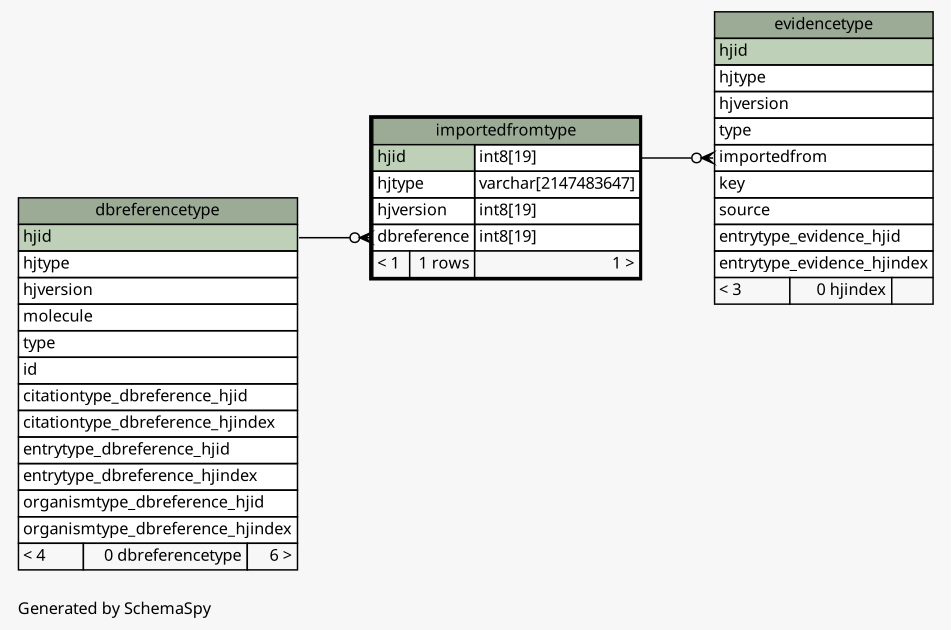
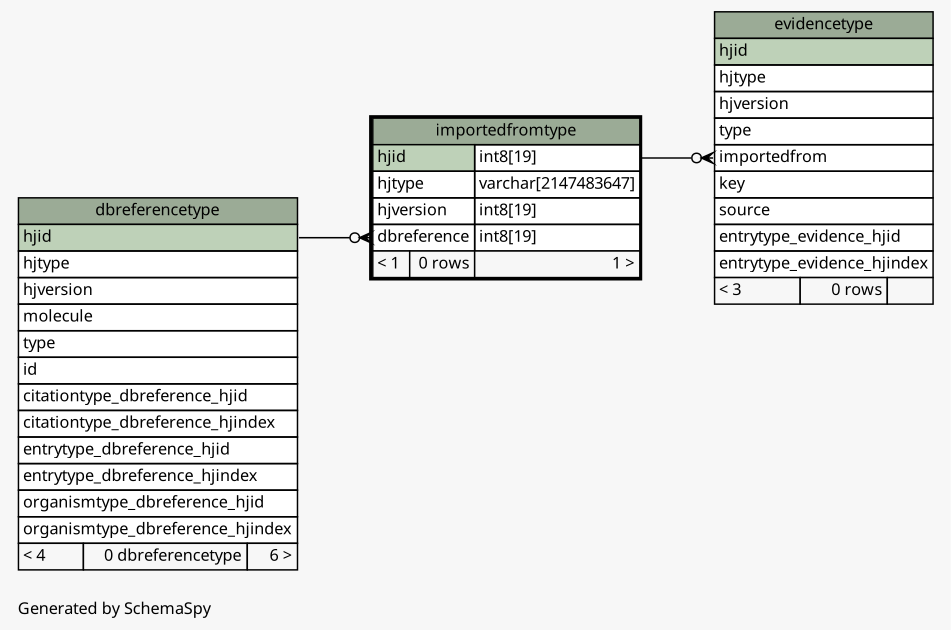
  digraph {
    bgcolor="#f7f7f7"
    fontname="Noto Sans"
    fontsize=11
    label="\nGenerated by SchemaSpy"
    labeljust=l
    nodesep=0.18
    rankdir=RL
    ranksep=0.46
    node [fontname="Noto Sans" fontsize=11 shape=plaintext]
    edge [arrowhead=none arrowsize=0.8 arrowtail=crowodot dir=back fontname="Noto Sans"]
-   n1 [label=<     <TABLE BORDER="0" CELLBORDER="1" CELLSPACING="0" BGCOLOR="#ffffff">       <TR><TD COLSPAN="3" BGCOLOR="#9bab96" ALIGN="CENTER">evidencetype</TD></TR>       <TR><TD PORT="hjid" COLSPAN="3" BGCOLOR="#bed1b8" ALIGN="LEFT">hjid</TD></TR>       <TR><TD PORT="hjtype" COLSPAN="3" ALIGN="LEFT">hjtype</TD></TR>       <TR><TD PORT="hjversion" COLSPAN="3" ALIGN="LEFT">hjversion</TD></TR>       <TR><TD PORT="type" COLSPAN="3" ALIGN="LEFT">type</TD></TR>       <TR><TD PORT="importedfrom" COLSPAN="3" ALIGN="LEFT">importedfrom</TD></TR>       <TR><TD PORT="key" COLSPAN="3" ALIGN="LEFT">key</TD></TR>       <TR><TD PORT="source" COLSPAN="3" ALIGN="LEFT">source</TD></TR>       <TR><TD PORT="entrytype_evidence_hjid" COLSPAN="3" ALIGN="LEFT">entrytype_evidence_hjid</TD></TR>       <TR><TD PORT="entrytype_evidence_hjindex" COLSPAN="3" ALIGN="LEFT">entrytype_evidence_hjindex</TD></TR>       <TR><TD ALIGN="LEFT" BGCOLOR="#f7f7f7">&lt; 3</TD><TD ALIGN="RIGHT" BGCOLOR="#f7f7f7">0 hjindex</TD><TD ALIGN="RIGHT" BGCOLOR="#f7f7f7">  </TD></TR>     </TABLE>>]
-   n2 [label=<     <TABLE BORDER="2" CELLBORDER="1" CELLSPACING="0" BGCOLOR="#ffffff">       <TR><TD COLSPAN="3" BGCOLOR="#9bab96" ALIGN="CENTER">importedfromtype</TD></TR>       <TR><TD PORT="hjid" COLSPAN="2" BGCOLOR="#bed1b8" ALIGN="LEFT">hjid</TD><TD PORT="hjid.type" ALIGN="LEFT">int8[19]</TD></TR>       <TR><TD PORT="hjtype" COLSPAN="2" ALIGN="LEFT">hjtype</TD><TD PORT="hjtype.type" ALIGN="LEFT">varchar[2147483647]</TD></TR>       <TR><TD PORT="hjversion" COLSPAN="2" ALIGN="LEFT">hjversion</TD><TD PORT="hjversion.type" ALIGN="LEFT">int8[19]</TD></TR>       <TR><TD PORT="dbreference" COLSPAN="2" ALIGN="LEFT">dbreference</TD><TD PORT="dbreference.type" ALIGN="LEFT">int8[19]</TD></TR>       <TR><TD ALIGN="LEFT" BGCOLOR="#f7f7f7">&lt; 1</TD><TD ALIGN="RIGHT" BGCOLOR="#f7f7f7">1 rows</TD><TD ALIGN="RIGHT" BGCOLOR="#f7f7f7">1 &gt;</TD></TR>     </TABLE>>]
+   n1 [label=<     <TABLE BORDER="0" CELLBORDER="1" CELLSPACING="0" BGCOLOR="#ffffff">       <TR><TD COLSPAN="3" BGCOLOR="#9bab96" ALIGN="CENTER">evidencetype</TD></TR>       <TR><TD PORT="hjid" COLSPAN="3" BGCOLOR="#bed1b8" ALIGN="LEFT">hjid</TD></TR>       <TR><TD PORT="hjtype" COLSPAN="3" ALIGN="LEFT">hjtype</TD></TR>       <TR><TD PORT="hjversion" COLSPAN="3" ALIGN="LEFT">hjversion</TD></TR>       <TR><TD PORT="type" COLSPAN="3" ALIGN="LEFT">type</TD></TR>       <TR><TD PORT="importedfrom" COLSPAN="3" ALIGN="LEFT">importedfrom</TD></TR>       <TR><TD PORT="key" COLSPAN="3" ALIGN="LEFT">key</TD></TR>       <TR><TD PORT="source" COLSPAN="3" ALIGN="LEFT">source</TD></TR>       <TR><TD PORT="entrytype_evidence_hjid" COLSPAN="3" ALIGN="LEFT">entrytype_evidence_hjid</TD></TR>       <TR><TD PORT="entrytype_evidence_hjindex" COLSPAN="3" ALIGN="LEFT">entrytype_evidence_hjindex</TD></TR>       <TR><TD ALIGN="LEFT" BGCOLOR="#f7f7f7">&lt; 3</TD><TD ALIGN="RIGHT" BGCOLOR="#f7f7f7">0 rows</TD><TD ALIGN="RIGHT" BGCOLOR="#f7f7f7">  </TD></TR>     </TABLE>>]
+   n2 [label=<     <TABLE BORDER="2" CELLBORDER="1" CELLSPACING="0" BGCOLOR="#ffffff">       <TR><TD COLSPAN="3" BGCOLOR="#9bab96" ALIGN="CENTER">importedfromtype</TD></TR>       <TR><TD PORT="hjid" COLSPAN="2" BGCOLOR="#bed1b8" ALIGN="LEFT">hjid</TD><TD PORT="hjid.type" ALIGN="LEFT">int8[19]</TD></TR>       <TR><TD PORT="hjtype" COLSPAN="2" ALIGN="LEFT">hjtype</TD><TD PORT="hjtype.type" ALIGN="LEFT">varchar[2147483647]</TD></TR>       <TR><TD PORT="hjversion" COLSPAN="2" ALIGN="LEFT">hjversion</TD><TD PORT="hjversion.type" ALIGN="LEFT">int8[19]</TD></TR>       <TR><TD PORT="dbreference" COLSPAN="2" ALIGN="LEFT">dbreference</TD><TD PORT="dbreference.type" ALIGN="LEFT">int8[19]</TD></TR>       <TR><TD ALIGN="LEFT" BGCOLOR="#f7f7f7">&lt; 1</TD><TD ALIGN="RIGHT" BGCOLOR="#f7f7f7">0 rows</TD><TD ALIGN="RIGHT" BGCOLOR="#f7f7f7">1 &gt;</TD></TR>     </TABLE>>]
    n3 [label=<     <TABLE BORDER="0" CELLBORDER="1" CELLSPACING="0" BGCOLOR="#ffffff">       <TR><TD COLSPAN="3" BGCOLOR="#9bab96" ALIGN="CENTER">dbreferencetype</TD></TR>       <TR><TD PORT="hjid" COLSPAN="3" BGCOLOR="#bed1b8" ALIGN="LEFT">hjid</TD></TR>       <TR><TD PORT="hjtype" COLSPAN="3" ALIGN="LEFT">hjtype</TD></TR>       <TR><TD PORT="hjversion" COLSPAN="3" ALIGN="LEFT">hjversion</TD></TR>       <TR><TD PORT="molecule" COLSPAN="3" ALIGN="LEFT">molecule</TD></TR>       <TR><TD PORT="type" COLSPAN="3" ALIGN="LEFT">type</TD></TR>       <TR><TD PORT="id" COLSPAN="3" ALIGN="LEFT">id</TD></TR>       <TR><TD PORT="citationtype_dbreference_hjid" COLSPAN="3" ALIGN="LEFT">citationtype_dbreference_hjid</TD></TR>       <TR><TD PORT="citationtype_dbreference_hjindex" COLSPAN="3" ALIGN="LEFT">citationtype_dbreference_hjindex</TD></TR>       <TR><TD PORT="entrytype_dbreference_hjid" COLSPAN="3" ALIGN="LEFT">entrytype_dbreference_hjid</TD></TR>       <TR><TD PORT="entrytype_dbreference_hjindex" COLSPAN="3" ALIGN="LEFT">entrytype_dbreference_hjindex</TD></TR>       <TR><TD PORT="organismtype_dbreference_hjid" COLSPAN="3" ALIGN="LEFT">organismtype_dbreference_hjid</TD></TR>       <TR><TD PORT="organismtype_dbreference_hjindex" COLSPAN="3" ALIGN="LEFT">organismtype_dbreference_hjindex</TD></TR>       <TR><TD ALIGN="LEFT" BGCOLOR="#f7f7f7">&lt; 4</TD><TD ALIGN="RIGHT" BGCOLOR="#f7f7f7">0 dbreferencetype</TD><TD ALIGN="RIGHT" BGCOLOR="#f7f7f7">6 &gt;</TD></TR>     </TABLE>>]
    n1 -> n2 [headport="hjid.type:e" tailport="importedfrom:w"]
    n2 -> n3 [headport="hjid:e" tailport="dbreference:w"]
  }
